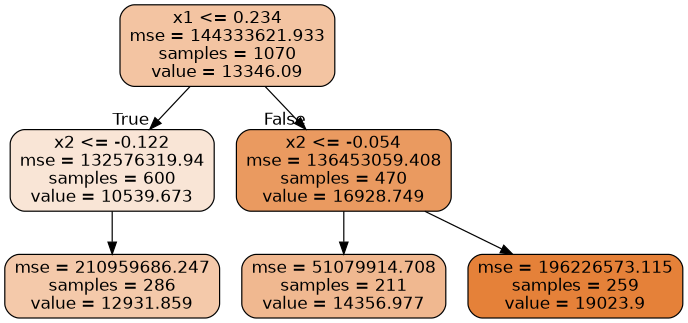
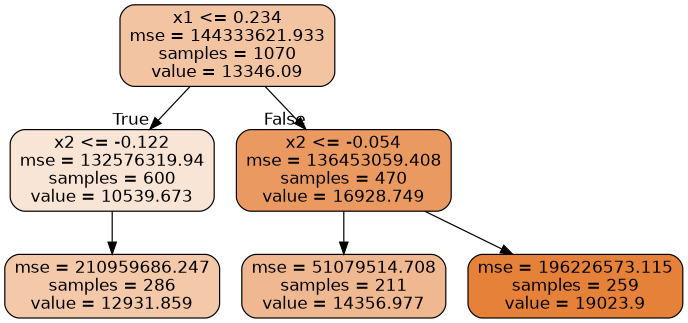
  digraph {
    node [color=black fontname=helvetica shape=box style="filled, rounded"]
    edge [fontname=helvetica]
    n1 [fillcolor="#e5813977" label="x1 <= 0.234\nmse = 144333621.933\nsamples = 1070\nvalue = 13346.09"]
    n2 [fillcolor="#e5813934" label="x2 <= -0.122\nmse = 132576319.94\nsamples = 600\nvalue = 10539.673"]
    n3 [fillcolor="#e58139cd" label="x2 <= -0.054\nmse = 136453059.408\nsamples = 470\nvalue = 16928.749"]
    n4 [fillcolor="#e581396d" label="mse = 210959686.247\nsamples = 286\nvalue = 12931.859"]
-   n5 [fillcolor="#e581398f" label="mse = 51079914.708\nsamples = 211\nvalue = 14356.977"]
+   n5 [fillcolor="#e581398f" label="mse = 51079514.708\nsamples = 211\nvalue = 14356.977"]
    n6 [fillcolor="#e58139ff" label="mse = 196226573.115\nsamples = 259\nvalue = 19023.9"]
    n1 -> n2 [headlabel=True labelangle=45 labeldistance=2.5]
    n1 -> n3 [headlabel=False labelangle=-45 labeldistance=2.5]
    n2 -> n4
    n3 -> n5
    n3 -> n6
  }
